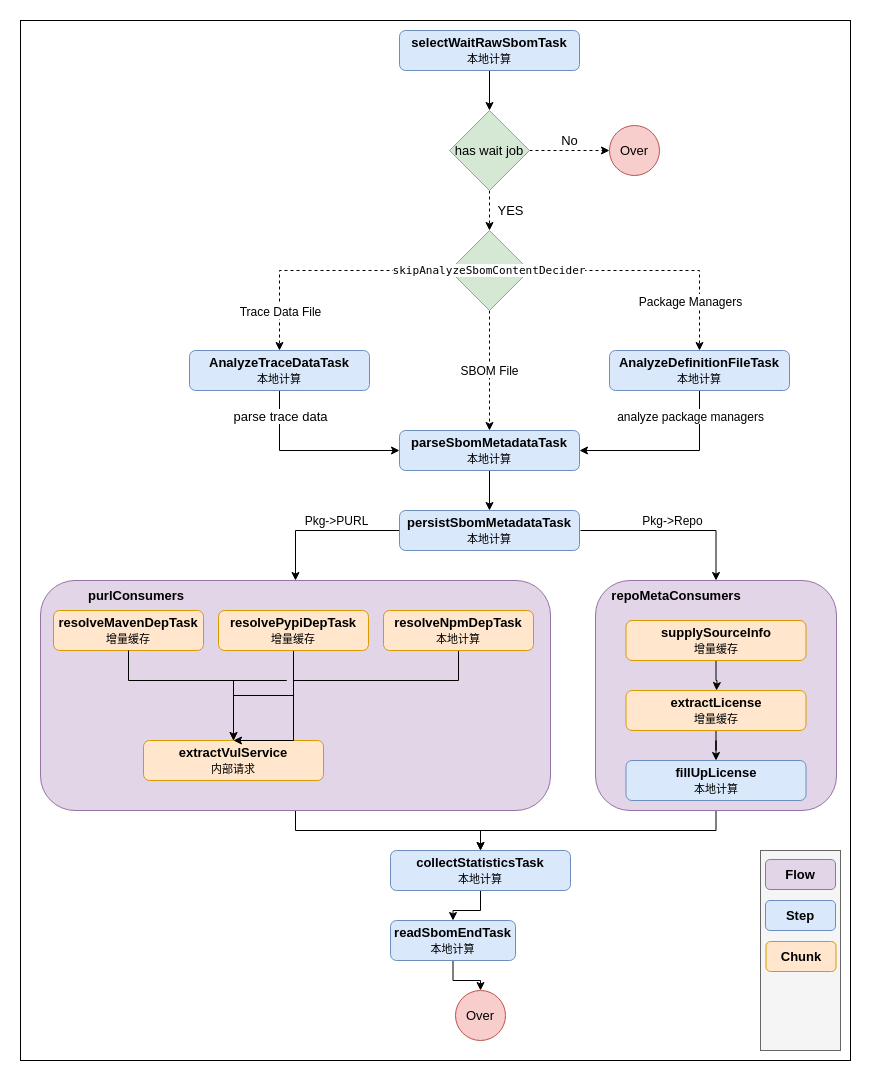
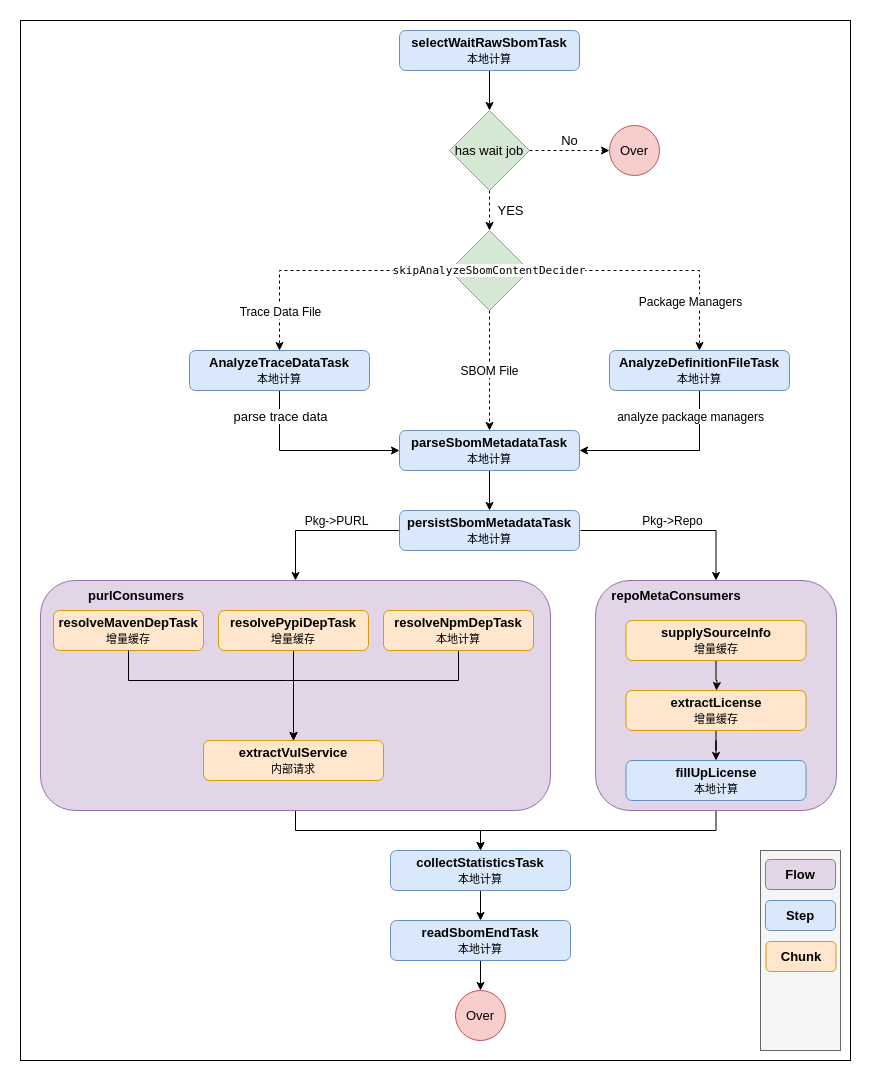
  <mxCell id="0" />
  <mxCell id="1" parent="0" />
  <mxCell id="2" value="" style="rounded=0;whiteSpace=wrap;html=1;" parent="1" vertex="1"><mxGeometry x="20" width="830" height="1040" as="geometry" y="20" /></mxCell>
  <mxCell id="3" style="edgeStyle=orthogonalEdgeStyle;rounded=0;orthogonalLoop=1;jettySize=auto;html=1;exitX=0.5;exitY=1;exitDx=0;exitDy=0;entryX=0.5;entryY=0;entryDx=0;entryDy=0;fontSize=13;" parent="1" source="4" target="7" edge="1"><mxGeometry relative="1" as="geometry" /></mxCell>
  <mxCell id="4" value="selectWaitRawSbomTask&lt;br&gt;&lt;span style=&quot;font-size: 11px; font-weight: 400;&quot;&gt;本地计算&lt;/span&gt;" style="rounded=1;whiteSpace=wrap;html=1;fillColor=#dae8fc;strokeColor=#6c8ebf;fontSize=13;fontStyle=1" parent="1" vertex="1"><mxGeometry x="399" y="30" width="180" height="40" as="geometry" /></mxCell>
  <mxCell id="5" value="No" style="edgeStyle=orthogonalEdgeStyle;rounded=0;orthogonalLoop=1;jettySize=auto;html=1;exitX=1;exitY=0.5;exitDx=0;exitDy=0;entryX=0;entryY=0.5;entryDx=0;entryDy=0;fontSize=13;dashed=1;" parent="1" source="7" target="8" edge="1"><mxGeometry y="10" relative="1" as="geometry"><mxPoint as="offset" /></mxGeometry></mxCell>
  <mxCell id="6" value="YES" style="edgeStyle=orthogonalEdgeStyle;rounded=0;orthogonalLoop=1;jettySize=auto;html=1;exitX=0.5;exitY=1;exitDx=0;exitDy=0;entryX=0.5;entryY=0;entryDx=0;entryDy=0;fontSize=13;dashed=1;" parent="1" source="7" target="27" edge="1"><mxGeometry y="21" relative="1" as="geometry"><mxPoint as="offset" /></mxGeometry></mxCell>
  <mxCell id="7" value="has wait job" style="rhombus;whiteSpace=wrap;html=1;fillColor=#d5e8d4;strokeColor=#82b366;fontSize=13;" parent="1" vertex="1"><mxGeometry x="449" y="110" width="80" height="80" as="geometry" /></mxCell>
  <mxCell id="8" value="Over" style="ellipse;whiteSpace=wrap;html=1;aspect=fixed;fillColor=#f8cecc;strokeColor=#b85450;fontSize=13;" parent="1" vertex="1"><mxGeometry x="609" y="125" width="50" height="50" as="geometry" /></mxCell>
  <mxCell id="9" style="edgeStyle=orthogonalEdgeStyle;rounded=0;orthogonalLoop=1;jettySize=auto;html=1;entryX=0.5;entryY=0;entryDx=0;entryDy=0;fontSize=12;fontColor=#000000;" parent="1" target="40" edge="1"><mxGeometry relative="1" as="geometry"><mxPoint x="580" y="530" as="sourcePoint" /><Array as="points"><mxPoint x="716" y="530" /><mxPoint x="716" y="580" /></Array></mxGeometry></mxCell>
  <mxCell id="10" value="Pkg-&amp;gt;Repo" style="edgeLabel;html=1;align=center;verticalAlign=middle;resizable=0;points=[];fontSize=12;fontColor=#000000;" parent="9" vertex="1" connectable="0"><mxGeometry x="-0.016" y="-1" relative="1" as="geometry"><mxPoint y="-11" as="offset" /></mxGeometry></mxCell>
  <mxCell id="11" style="edgeStyle=orthogonalEdgeStyle;rounded=0;orthogonalLoop=1;jettySize=auto;html=1;fontSize=12;fontColor=#000000;exitX=0;exitY=0.5;exitDx=0;exitDy=0;entryX=0.5;entryY=0;entryDx=0;entryDy=0;" parent="1" source="13" target="29" edge="1"><mxGeometry relative="1" as="geometry"><mxPoint x="310" y="580" as="targetPoint" /><Array as="points"><mxPoint x="295" y="530" /></Array></mxGeometry></mxCell>
  <mxCell id="12" value="Pkg-&amp;gt;PURL" style="edgeLabel;html=1;align=center;verticalAlign=middle;resizable=0;points=[];fontSize=12;fontColor=#000000;" parent="11" vertex="1" connectable="0"><mxGeometry x="-0.166" y="-2" relative="1" as="geometry"><mxPoint y="-8" as="offset" /></mxGeometry></mxCell>
  <mxCell id="13" value="persistSbomMetadataTask&lt;br&gt;&lt;span style=&quot;font-size: 11px; font-weight: 400;&quot;&gt;本地计算&lt;/span&gt;" style="rounded=1;whiteSpace=wrap;html=1;fillColor=#dae8fc;strokeColor=#6c8ebf;fontSize=13;fontStyle=1" parent="1" vertex="1"><mxGeometry x="399" y="510" width="180" height="40" as="geometry" /></mxCell>
  <mxCell id="14" style="edgeStyle=orthogonalEdgeStyle;rounded=0;orthogonalLoop=1;jettySize=auto;html=1;exitX=0.5;exitY=1;exitDx=0;exitDy=0;fontSize=13;fontColor=#000000;" parent="1" source="15" target="13" edge="1"><mxGeometry relative="1" as="geometry" /></mxCell>
  <mxCell id="15" value="parseSbomMetadataTask&lt;br&gt;&lt;span style=&quot;font-size: 11px; font-weight: 400;&quot;&gt;本地计算&lt;/span&gt;" style="rounded=1;whiteSpace=wrap;html=1;fillColor=#dae8fc;strokeColor=#6c8ebf;fontSize=13;fontStyle=1" parent="1" vertex="1"><mxGeometry x="399" y="430" width="180" height="40" as="geometry" /></mxCell>
  <mxCell id="16" style="edgeStyle=orthogonalEdgeStyle;rounded=0;orthogonalLoop=1;jettySize=auto;html=1;exitX=0.5;exitY=1;exitDx=0;exitDy=0;entryX=0;entryY=0.5;entryDx=0;entryDy=0;fontSize=13;fontColor=#000000;" parent="1" source="18" target="15" edge="1"><mxGeometry relative="1" as="geometry" /></mxCell>
  <mxCell id="17" value="parse trace data" style="edgeLabel;html=1;align=center;verticalAlign=middle;resizable=0;points=[];fontSize=13;fontColor=#000000;" parent="16" vertex="1" connectable="0"><mxGeometry x="-0.367" relative="1" as="geometry"><mxPoint y="-32" as="offset" /></mxGeometry></mxCell>
  <mxCell id="18" value="AnalyzeTraceDataTask&lt;br&gt;&lt;span style=&quot;font-size: 11px; font-weight: 400;&quot;&gt;本地计算&lt;/span&gt;" style="rounded=1;whiteSpace=wrap;html=1;fillColor=#dae8fc;strokeColor=#6c8ebf;fontSize=13;fontStyle=1" parent="1" vertex="1"><mxGeometry x="189" y="350" width="180" height="40" as="geometry" /></mxCell>
  <mxCell id="19" style="edgeStyle=orthogonalEdgeStyle;rounded=0;orthogonalLoop=1;jettySize=auto;html=1;entryX=1;entryY=0.5;entryDx=0;entryDy=0;fontSize=13;fontColor=#000000;exitX=0.5;exitY=1;exitDx=0;exitDy=0;" parent="1" source="21" target="15" edge="1"><mxGeometry relative="1" as="geometry" /></mxCell>
  <mxCell id="20" value="&lt;font style=&quot;font-size: 12px&quot;&gt;analyze package managers&lt;/font&gt;" style="edgeLabel;html=1;align=center;verticalAlign=middle;resizable=0;points=[];fontSize=13;fontColor=#000000;" parent="19" vertex="1" connectable="0"><mxGeometry x="-0.044" y="1" relative="1" as="geometry"><mxPoint x="16" y="-36" as="offset" /></mxGeometry></mxCell>
  <mxCell id="21" value="AnalyzeDefinitionFileTask&lt;br&gt;&lt;span style=&quot;font-size: 11px; font-weight: 400;&quot;&gt;本地计算&lt;/span&gt;" style="rounded=1;whiteSpace=wrap;html=1;fillColor=#dae8fc;strokeColor=#6c8ebf;fontSize=13;fontStyle=1" parent="1" vertex="1"><mxGeometry x="609" y="350" width="180" height="40" as="geometry" /></mxCell>
  <mxCell id="22" value="&lt;font style=&quot;font-size: 12px&quot;&gt;SBOM File&lt;/font&gt;" style="edgeStyle=orthogonalEdgeStyle;rounded=0;orthogonalLoop=1;jettySize=auto;html=1;exitX=0.5;exitY=1;exitDx=0;exitDy=0;entryX=0.5;entryY=0;entryDx=0;entryDy=0;fontSize=13;fontColor=#000000;dashed=1;" parent="1" source="27" target="15" edge="1"><mxGeometry relative="1" as="geometry"><mxPoint x="489" y="330" as="sourcePoint" /></mxGeometry></mxCell>
  <mxCell id="23" style="edgeStyle=orthogonalEdgeStyle;rounded=0;orthogonalLoop=1;jettySize=auto;html=1;fontSize=13;fontColor=#000000;dashed=1;" parent="1" source="27" target="18" edge="1"><mxGeometry relative="1" as="geometry" /></mxCell>
  <mxCell id="24" value="&lt;font style=&quot;font-size: 12px&quot;&gt;Trace Data File&lt;/font&gt;" style="edgeLabel;html=1;align=center;verticalAlign=middle;resizable=0;points=[];fontSize=13;fontColor=#000000;" parent="23" vertex="1" connectable="0"><mxGeometry x="-0.009" relative="1" as="geometry"><mxPoint x="-46" y="40" as="offset" /></mxGeometry></mxCell>
  <mxCell id="25" style="edgeStyle=orthogonalEdgeStyle;rounded=0;orthogonalLoop=1;jettySize=auto;html=1;exitX=1;exitY=0.5;exitDx=0;exitDy=0;entryX=0.5;entryY=0;entryDx=0;entryDy=0;fontSize=13;fontColor=#000000;dashed=1;" parent="1" source="27" target="21" edge="1"><mxGeometry relative="1" as="geometry" /></mxCell>
  <mxCell id="26" value="&lt;font style=&quot;font-size: 12px&quot;&gt;Package Managers&lt;/font&gt;" style="edgeLabel;html=1;align=center;verticalAlign=middle;resizable=0;points=[];fontSize=13;fontColor=#000000;" parent="25" vertex="1" connectable="0"><mxGeometry x="0.339" y="3" relative="1" as="geometry"><mxPoint x="-7" y="33" as="offset" /></mxGeometry></mxCell>
  <mxCell id="27" value="&lt;pre style=&quot;background-color: rgb(255 , 255 , 255) ; font-family: &amp;#34;jetbrains mono&amp;#34; , monospace ; font-size: 8.3pt&quot;&gt;&lt;pre style=&quot;font-family: &amp;#34;jetbrains mono&amp;#34; , monospace ; font-size: 8.3pt&quot;&gt;skipAnalyzeSbomContentDecider&lt;/pre&gt;&lt;/pre&gt;" style="rhombus;whiteSpace=wrap;html=1;fillColor=#d5e8d4;strokeColor=#82b366;fontSize=13;" parent="1" vertex="1"><mxGeometry x="449" y="230" width="80" height="80" as="geometry" /></mxCell>
  <mxCell id="28" style="edgeStyle=orthogonalEdgeStyle;rounded=0;orthogonalLoop=1;jettySize=auto;html=1;entryX=0.5;entryY=0;entryDx=0;entryDy=0;fontSize=12;fontColor=#000000;" parent="1" source="29" target="35" edge="1"><mxGeometry relative="1" as="geometry"><mxPoint x="456" y="850" as="targetPoint" /></mxGeometry></mxCell>
  <mxCell id="29" value="" style="rounded=1;whiteSpace=wrap;html=1;fontSize=12;fillColor=#e1d5e7;strokeColor=#9673a6;" parent="1" vertex="1"><mxGeometry x="40" y="580" width="510" height="230" as="geometry" /></mxCell>
  <mxCell id="30" value="&lt;b&gt;purlConsumers&lt;/b&gt;" style="text;html=1;strokeColor=none;fillColor=none;align=center;verticalAlign=middle;whiteSpace=wrap;rounded=0;fontSize=13;fontColor=#000000;" parent="1" vertex="1"><mxGeometry x="66" y="585" width="140" height="20" as="geometry" /></mxCell>
  <mxCell id="31" value="&lt;b&gt;resolveMavenDepTask&lt;br&gt;&lt;/b&gt;&lt;span style=&quot;font-size: 11px; font-weight: 400;&quot;&gt;增量缓存&lt;/span&gt;&lt;b&gt;&lt;br&gt;&lt;/b&gt;" style="rounded=1;whiteSpace=wrap;html=1;fillColor=#ffe6cc;strokeColor=#d79b00;fontSize=13;fontStyle=1" parent="1" vertex="1"><mxGeometry x="53" y="610" width="150" height="40" as="geometry" /></mxCell>
- <mxCell id="32" value="extractVulService&lt;br&gt;&lt;font style=&quot;font-size: 11px; font-weight: normal;&quot;&gt;内部请求&lt;/font&gt;" style="rounded=1;whiteSpace=wrap;html=1;fillColor=#ffe6cc;strokeColor=#d79b00;fontSize=13;fontStyle=1" parent="1" vertex="1"><mxGeometry x="143" y="740" width="180" height="40" as="geometry" /></mxCell>
+ <mxCell id="32" value="extractVulService&lt;br&gt;&lt;font style=&quot;font-size: 11px; font-weight: normal;&quot;&gt;内部请求&lt;/font&gt;" style="rounded=1;whiteSpace=wrap;html=1;fillColor=#ffe6cc;strokeColor=#d79b00;fontSize=13;fontStyle=1" parent="1" vertex="1"><mxGeometry x="203" y="740" width="180" height="40" as="geometry" /></mxCell>
  <mxCell id="33" style="edgeStyle=orthogonalEdgeStyle;rounded=0;orthogonalLoop=1;jettySize=auto;html=1;fontSize=12;fontColor=#000000;entryX=0.5;entryY=0;entryDx=0;entryDy=0;exitX=0.5;exitY=1;exitDx=0;exitDy=0;endArrow=open;" parent="1" source="31" target="32" edge="1"><mxGeometry relative="1" as="geometry"><mxPoint x="856" y="630" as="targetPoint" /><mxPoint x="286" y="661" as="sourcePoint" /><Array as="points"><mxPoint x="286" y="680" /><mxPoint x="176" y="680" /></Array></mxGeometry></mxCell>
  <mxCell id="34" style="edgeStyle=orthogonalEdgeStyle;rounded=0;orthogonalLoop=1;jettySize=auto;html=1;exitX=0.5;exitY=1;exitDx=0;exitDy=0;entryX=0.5;entryY=0;entryDx=0;entryDy=0;fontSize=12;fontColor=#000000;" parent="1" source="35" target="37" edge="1"><mxGeometry relative="1" as="geometry" /></mxCell>
  <mxCell id="35" value="collectStatisticsTask&lt;br&gt;&lt;span style=&quot;font-size: 11px; font-weight: 400;&quot;&gt;本地计算&lt;/span&gt;" style="rounded=1;whiteSpace=wrap;html=1;fillColor=#dae8fc;strokeColor=#6c8ebf;fontSize=13;fontStyle=1" parent="1" vertex="1"><mxGeometry x="390" y="850" width="180" height="40" as="geometry" /></mxCell>
  <mxCell id="36" style="edgeStyle=orthogonalEdgeStyle;rounded=0;orthogonalLoop=1;jettySize=auto;html=1;exitX=0.5;exitY=1;exitDx=0;exitDy=0;entryX=0.5;entryY=0;entryDx=0;entryDy=0;fontSize=12;fontColor=#000000;" parent="1" source="37" target="38" edge="1"><mxGeometry relative="1" as="geometry" /></mxCell>
- <mxCell id="37" value="readSbomEndTask&lt;br&gt;&lt;span style=&quot;font-size: 11px; font-weight: 400;&quot;&gt;本地计算&lt;/span&gt;" style="rounded=1;whiteSpace=wrap;html=1;fillColor=#dae8fc;strokeColor=#6c8ebf;fontSize=13;fontStyle=1" parent="1" vertex="1"><mxGeometry x="390" y="920" width="125" height="40" as="geometry" /></mxCell>
+ <mxCell id="37" value="readSbomEndTask&lt;br&gt;&lt;span style=&quot;font-size: 11px; font-weight: 400;&quot;&gt;本地计算&lt;/span&gt;" style="rounded=1;whiteSpace=wrap;html=1;fillColor=#dae8fc;strokeColor=#6c8ebf;fontSize=13;fontStyle=1" parent="1" vertex="1"><mxGeometry x="390" y="920" width="180" height="40" as="geometry" /></mxCell>
  <mxCell id="38" value="Over" style="ellipse;whiteSpace=wrap;html=1;aspect=fixed;fillColor=#f8cecc;strokeColor=#b85450;fontSize=13;" parent="1" vertex="1"><mxGeometry x="455" y="990" width="50" height="50" as="geometry" /></mxCell>
  <mxCell id="39" style="edgeStyle=orthogonalEdgeStyle;rounded=0;orthogonalLoop=1;jettySize=auto;html=1;fontSize=12;fontColor=#000000;exitX=0.5;exitY=1;exitDx=0;exitDy=0;" parent="1" source="40" target="35" edge="1"><mxGeometry relative="1" as="geometry"><mxPoint x="456" y="850" as="targetPoint" /></mxGeometry></mxCell>
  <mxCell id="40" value="" style="rounded=1;whiteSpace=wrap;html=1;fontSize=12;fillColor=#e1d5e7;strokeColor=#9673a6;" parent="1" vertex="1"><mxGeometry x="595" y="580" width="241" height="230" as="geometry" /></mxCell>
  <mxCell id="41" value="" style="edgeStyle=orthogonalEdgeStyle;rounded=0;orthogonalLoop=1;jettySize=auto;html=1;fontSize=12;fontColor=#000000;" parent="1" source="42" target="45" edge="1"><mxGeometry relative="1" as="geometry" /></mxCell>
  <mxCell id="42" value="extractLicense&lt;br&gt;&lt;span style=&quot;font-size: 11px; font-weight: 400;&quot;&gt;增量缓存&lt;/span&gt;" style="rounded=1;whiteSpace=wrap;html=1;fillColor=#ffe6cc;strokeColor=#d79b00;fontSize=13;fontStyle=1" parent="1" vertex="1"><mxGeometry x="625.5" y="690" width="180" height="40" as="geometry" /></mxCell>
  <mxCell id="43" value="" style="edgeStyle=orthogonalEdgeStyle;rounded=0;orthogonalLoop=1;jettySize=auto;html=1;fontSize=12;fontColor=#000000;" parent="1" source="44" edge="1"><mxGeometry relative="1" as="geometry"><mxPoint x="716" y="690" as="targetPoint" /></mxGeometry></mxCell>
  <mxCell id="44" value="supplySourceInfo&lt;br&gt;&lt;span style=&quot;font-weight: normal;&quot;&gt;&lt;font style=&quot;font-size: 11px;&quot;&gt;增量缓存&lt;/font&gt;&lt;/span&gt;" style="rounded=1;whiteSpace=wrap;html=1;fillColor=#ffe6cc;strokeColor=#d79b00;fontSize=13;fontStyle=1" parent="1" vertex="1"><mxGeometry x="625.5" y="620" width="180" height="40" as="geometry" /></mxCell>
  <mxCell id="45" value="fillUpLicense&lt;br&gt;&lt;span style=&quot;font-weight: normal;&quot;&gt;&lt;font style=&quot;font-size: 11px;&quot;&gt;本地计算&lt;/font&gt;&lt;/span&gt;" style="rounded=1;whiteSpace=wrap;html=1;fillColor=#dae8fc;strokeColor=#6c8ebf;fontSize=13;fontStyle=1" parent="1" vertex="1"><mxGeometry x="625.5" y="760" width="180" height="40" as="geometry" /></mxCell>
  <mxCell id="46" value="&lt;b&gt;repoMetaConsumers&lt;/b&gt;" style="text;html=1;strokeColor=none;fillColor=none;align=center;verticalAlign=middle;whiteSpace=wrap;rounded=0;fontSize=13;fontColor=#000000;" parent="1" vertex="1"><mxGeometry x="606" y="585" width="140" height="20" as="geometry" /></mxCell>
  <mxCell id="47" value="" style="group;movable=1;resizable=1;rotatable=1;deletable=1;editable=1;connectable=1;" parent="1" vertex="1" connectable="0"><mxGeometry x="760" y="850" width="80" height="200" as="geometry" /></mxCell>
  <mxCell id="48" value="" style="rounded=0;whiteSpace=wrap;html=1;fontSize=11;fillColor=#f5f5f5;fontColor=#333333;strokeColor=#666666;movable=1;resizable=1;rotatable=1;deletable=1;editable=1;connectable=1;" parent="47" vertex="1"><mxGeometry width="80" height="200" as="geometry" /></mxCell>
  <mxCell id="49" value="Step" style="rounded=1;whiteSpace=wrap;html=1;fillColor=#dae8fc;strokeColor=#6c8ebf;fontSize=13;fontStyle=1;movable=1;resizable=1;rotatable=1;deletable=1;editable=1;connectable=1;" parent="47" vertex="1"><mxGeometry x="5" y="50" width="70" height="30" as="geometry" /></mxCell>
  <mxCell id="50" value="Chunk" style="rounded=1;whiteSpace=wrap;html=1;fillColor=#ffe6cc;strokeColor=#d79b00;fontSize=13;fontStyle=1;movable=1;resizable=1;rotatable=1;deletable=1;editable=1;connectable=1;" parent="47" vertex="1"><mxGeometry x="5.5" y="91" width="70" height="30" as="geometry" /></mxCell>
  <mxCell id="51" value="Flow" style="rounded=1;whiteSpace=wrap;html=1;fillColor=#e1d5e7;strokeColor=#9673a6;fontSize=13;fontStyle=1;movable=1;resizable=1;rotatable=1;deletable=1;editable=1;connectable=1;" parent="47" vertex="1"><mxGeometry x="5" y="9" width="70" height="30" as="geometry" /></mxCell>
  <mxCell id="52" style="edgeStyle=orthogonalEdgeStyle;rounded=0;orthogonalLoop=1;jettySize=auto;html=1;exitX=0.5;exitY=1;exitDx=0;exitDy=0;entryX=0.5;entryY=0;entryDx=0;entryDy=0;" edge="1" parent="1" source="53" target="32"><mxGeometry relative="1" as="geometry" /></mxCell>
  <mxCell id="53" value="&lt;b&gt;resolvePypiDepTask&lt;br&gt;&lt;/b&gt;&lt;span style=&quot;font-size: 11px; font-weight: 400;&quot;&gt;增量缓存&lt;/span&gt;&lt;b&gt;&lt;br&gt;&lt;/b&gt;" style="rounded=1;whiteSpace=wrap;html=1;fillColor=#ffe6cc;strokeColor=#d79b00;fontSize=13;fontStyle=1" vertex="1" parent="1"><mxGeometry x="218" y="610" width="150" height="40" as="geometry" /></mxCell>
  <mxCell id="54" style="edgeStyle=orthogonalEdgeStyle;rounded=0;orthogonalLoop=1;jettySize=auto;html=1;exitX=0.5;exitY=1;exitDx=0;exitDy=0;entryX=0.5;entryY=0;entryDx=0;entryDy=0;" edge="1" parent="1" source="55" target="32"><mxGeometry relative="1" as="geometry"><Array as="points"><mxPoint x="458" y="680" /><mxPoint x="293" y="680" /></Array></mxGeometry></mxCell>
  <mxCell id="55" value="&lt;b&gt;resolveNpmDepTask&lt;br&gt;&lt;/b&gt;&lt;span style=&quot;font-size: 11px; font-weight: 400;&quot;&gt;本地计算&lt;/span&gt;&lt;b&gt;&lt;br&gt;&lt;/b&gt;" style="rounded=1;whiteSpace=wrap;html=1;fillColor=#ffe6cc;strokeColor=#d79b00;fontSize=13;fontStyle=1" vertex="1" parent="1"><mxGeometry x="383" y="610" width="150" height="40" as="geometry" /></mxCell>
